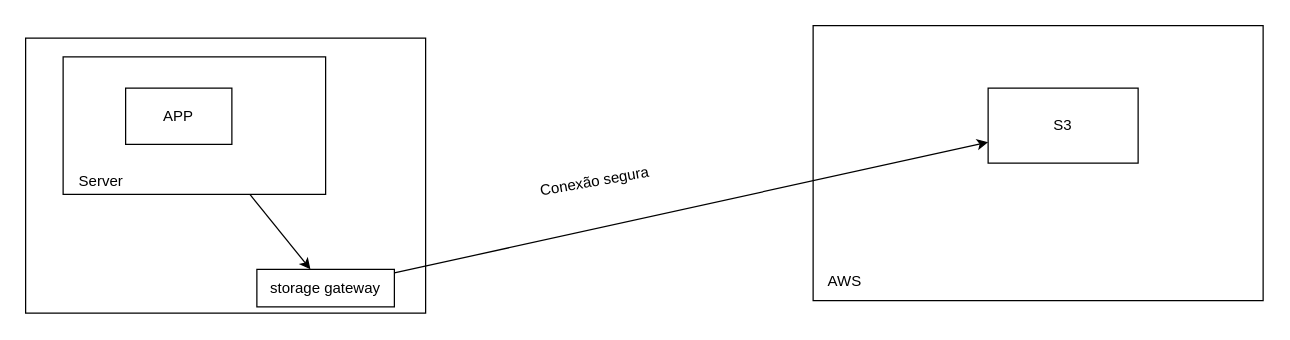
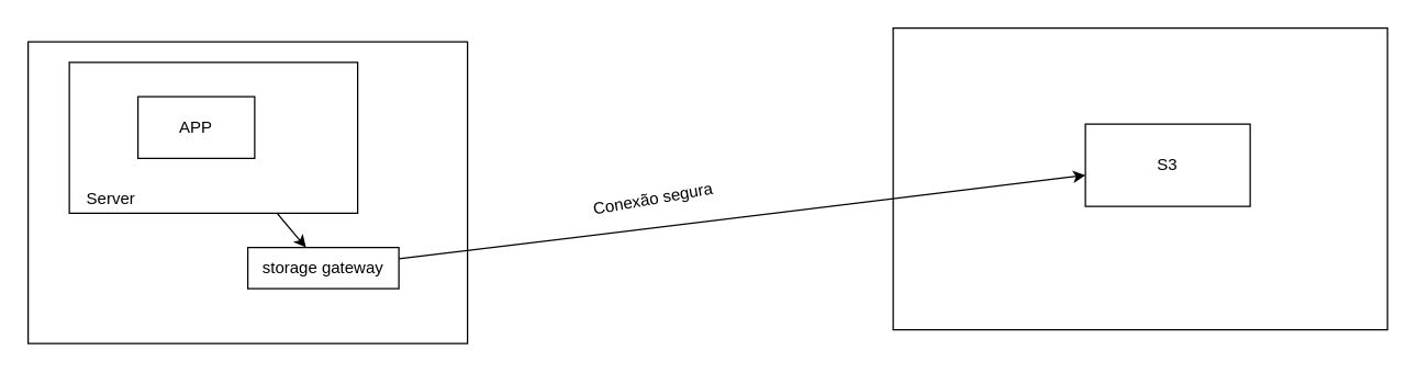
  <mxCell id="0" />
  <mxCell id="1" parent="0" />
  <mxCell id="2" value="" style="whiteSpace=wrap;html=1;" vertex="1" parent="1"><mxGeometry x="20" y="30" width="320" height="220" as="geometry" /></mxCell>
  <mxCell id="3" style="edgeStyle=none;html=1;" edge="1" parent="1" source="4" target="11"><mxGeometry relative="1" as="geometry" /></mxCell>
  <mxCell id="4" value="" style="whiteSpace=wrap;html=1;" vertex="1" parent="1"><mxGeometry x="50" y="45" width="210" height="110" as="geometry" /></mxCell>
  <mxCell id="5" value="APP" style="whiteSpace=wrap;html=1;" vertex="1" parent="1"><mxGeometry x="100" y="70" width="85" height="45" as="geometry" /></mxCell>
  <mxCell id="6" value="Server" style="text;html=1;align=center;verticalAlign=middle;resizable=0;points=[];autosize=1;strokeColor=none;fillColor=none;" vertex="1" parent="1"><mxGeometry x="50" y="130" width="60" height="30" as="geometry" /></mxCell>
  <mxCell id="7" value="" style="whiteSpace=wrap;html=1;" vertex="1" parent="1"><mxGeometry x="650" y="20" width="360" height="220" as="geometry" /></mxCell>
- <mxCell id="8" value="AWS" style="text;html=1;align=center;verticalAlign=middle;resizable=0;points=[];autosize=1;strokeColor=none;fillColor=none;" vertex="1" parent="1"><mxGeometry x="650" y="210" width="50" height="30" as="geometry" /></mxCell>
- <mxCell id="9" value="S3" style="whiteSpace=wrap;html=1;" vertex="1" parent="1"><mxGeometry x="790" y="70" width="120" height="60" as="geometry" /></mxCell>
+ <mxCell id="9" value="S3" style="whiteSpace=wrap;html=1;" vertex="1" parent="1"><mxGeometry x="790" y="90" width="120" height="60" as="geometry" /></mxCell>
  <mxCell id="10" style="edgeStyle=none;html=1;" edge="1" parent="1" source="11" target="9"><mxGeometry relative="1" as="geometry" /></mxCell>
- <mxCell id="11" value="storage gateway" style="whiteSpace=wrap;html=1;" vertex="1" parent="1"><mxGeometry x="205" y="215" width="110" height="30" as="geometry" /></mxCell>
+ <mxCell id="11" value="storage gateway" style="whiteSpace=wrap;html=1;" vertex="1" parent="1"><mxGeometry x="180" y="180" width="110" height="30" as="geometry" /></mxCell>
  <mxCell id="12" value="Conexão segura" style="text;html=1;align=center;verticalAlign=middle;resizable=0;points=[];autosize=1;strokeColor=none;fillColor=none;rotation=-10;" vertex="1" parent="1"><mxGeometry x="420" y="130" width="110" height="30" as="geometry" /></mxCell>
